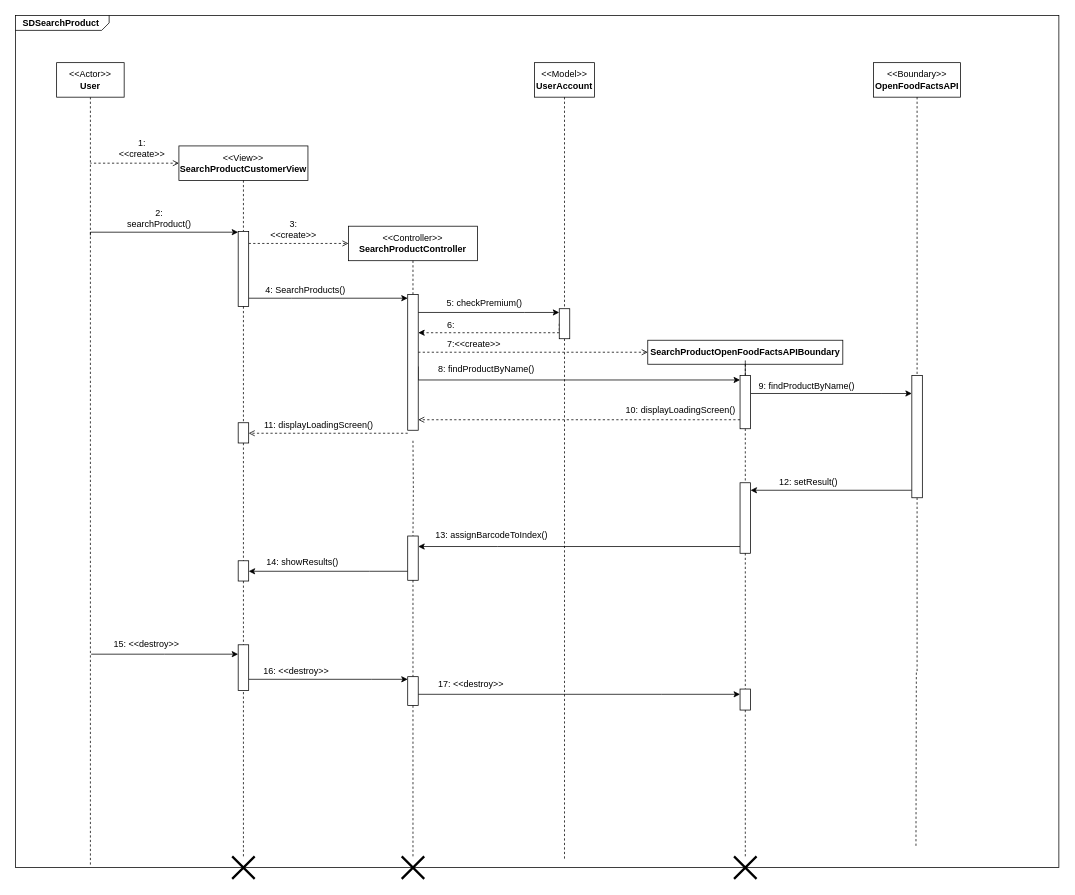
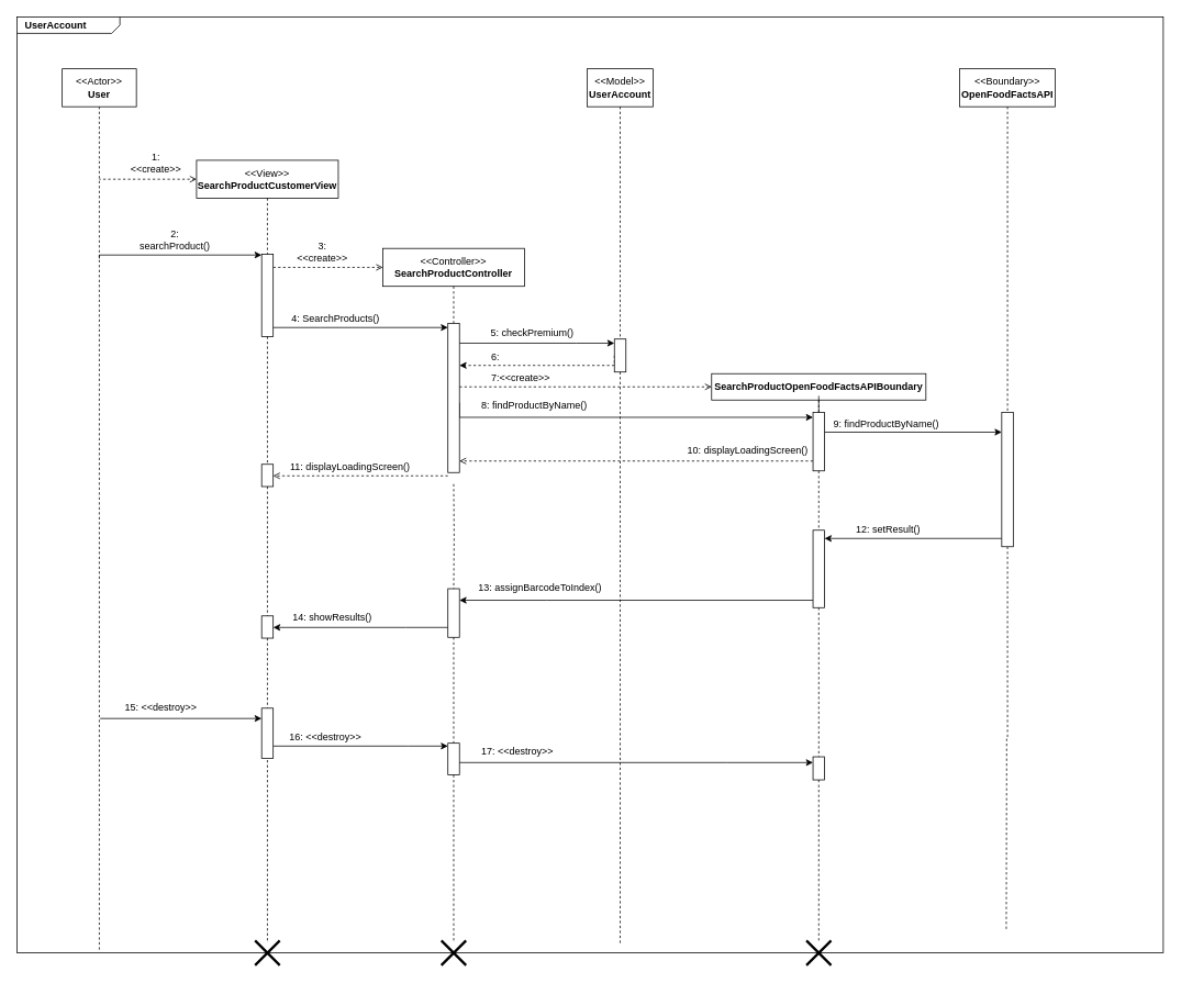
  <mxCell id="0" />
  <mxCell id="1" parent="0" />
  <mxCell id="2" style="edgeStyle=orthogonalEdgeStyle;rounded=0;orthogonalLoop=1;jettySize=auto;html=1;endArrow=none;endFill=0;dashed=1;" edge="1" parent="1" source="3"><mxGeometry relative="1" as="geometry"><mxPoint x="120" y="1155" as="targetPoint" /></mxGeometry></mxCell>
  <mxCell id="3" value="&amp;lt;&amp;lt;Actor&amp;gt;&amp;gt;&lt;br&gt;&lt;b&gt;User&lt;/b&gt;" style="rounded=0;whiteSpace=wrap;html=1;" vertex="1" parent="1"><mxGeometry x="75" y="83" width="90" height="46" as="geometry" /></mxCell>
  <mxCell id="4" style="edgeStyle=orthogonalEdgeStyle;rounded=0;orthogonalLoop=1;jettySize=auto;html=1;dashed=1;endArrow=none;endFill=0;startArrow=open;startFill=0;" edge="1" parent="1" source="5"><mxGeometry relative="1" as="geometry"><mxPoint x="120" y="217" as="targetPoint" /></mxGeometry></mxCell>
  <mxCell id="5" value="&amp;lt;&amp;lt;View&amp;gt;&amp;gt;&lt;br&gt;&lt;b&gt;SearchProductCustomerView&lt;/b&gt;" style="rounded=0;whiteSpace=wrap;html=1;" vertex="1" parent="1"><mxGeometry x="238" y="194" width="172" height="46" as="geometry" /></mxCell>
  <mxCell id="6" value="&amp;lt;&amp;lt;Controller&amp;gt;&amp;gt;&lt;br&gt;&lt;b&gt;SearchProductController&lt;/b&gt;" style="rounded=0;whiteSpace=wrap;html=1;" vertex="1" parent="1"><mxGeometry x="464" y="301" width="172" height="46" as="geometry" /></mxCell>
  <mxCell id="7" style="edgeStyle=orthogonalEdgeStyle;rounded=0;orthogonalLoop=1;jettySize=auto;html=1;dashed=1;endArrow=none;endFill=0;startArrow=none;" edge="1" parent="1" source="29"><mxGeometry relative="1" as="geometry"><mxPoint x="752" y="1146.8" as="targetPoint" /></mxGeometry></mxCell>
  <mxCell id="8" value="&amp;lt;&amp;lt;Model&amp;gt;&amp;gt;&lt;br&gt;&lt;b&gt;UserAccount&lt;/b&gt;" style="rounded=0;whiteSpace=wrap;html=1;" vertex="1" parent="1"><mxGeometry x="712" y="83" width="80" height="46" as="geometry" /></mxCell>
  <mxCell id="9" value="&lt;b&gt;SearchProductOpenFoodFactsAPIBoundary&lt;/b&gt;" style="rounded=0;whiteSpace=wrap;html=1;" vertex="1" parent="1"><mxGeometry x="863" y="453" width="260" height="32" as="geometry" /></mxCell>
  <mxCell id="10" style="edgeStyle=orthogonalEdgeStyle;rounded=0;orthogonalLoop=1;jettySize=auto;html=1;dashed=1;endArrow=none;endFill=0;startArrow=none;" edge="1" parent="1" source="39"><mxGeometry relative="1" as="geometry"><mxPoint x="1220.5" y="1129.4" as="targetPoint" /></mxGeometry></mxCell>
  <mxCell id="11" value="&amp;lt;&amp;lt;Boundary&amp;gt;&amp;gt;&lt;br&gt;&lt;b&gt;OpenFoodFactsAPI&lt;/b&gt;" style="rounded=0;whiteSpace=wrap;html=1;" vertex="1" parent="1"><mxGeometry x="1164" y="83" width="116" height="46" as="geometry" /></mxCell>
  <mxCell id="12" value="1:&lt;br&gt;&amp;lt;&amp;lt;create&amp;gt;&amp;gt;" style="text;html=1;strokeColor=none;fillColor=none;align=center;verticalAlign=middle;whiteSpace=wrap;rounded=0;" vertex="1" parent="1"><mxGeometry x="159" y="182" width="60" height="30" as="geometry" /></mxCell>
  <mxCell id="13" value="" style="edgeStyle=orthogonalEdgeStyle;rounded=0;orthogonalLoop=1;jettySize=auto;html=1;dashed=1;endArrow=none;endFill=0;" edge="1" parent="1" source="5" target="17"><mxGeometry relative="1" as="geometry"><mxPoint x="324" y="1164" as="targetPoint" /><mxPoint x="324" y="240" as="sourcePoint" /><Array as="points" /></mxGeometry></mxCell>
  <mxCell id="14" style="edgeStyle=orthogonalEdgeStyle;rounded=0;orthogonalLoop=1;jettySize=auto;html=1;startArrow=classic;startFill=1;endArrow=none;endFill=0;" edge="1" parent="1" source="17"><mxGeometry relative="1" as="geometry"><mxPoint x="120" y="313.2" as="targetPoint" /><Array as="points"><mxPoint x="120" y="309" /></Array></mxGeometry></mxCell>
  <mxCell id="15" style="edgeStyle=orthogonalEdgeStyle;rounded=0;orthogonalLoop=1;jettySize=auto;html=1;entryX=0;entryY=0.5;entryDx=0;entryDy=0;startArrow=none;startFill=0;endArrow=open;endFill=0;dashed=1;" edge="1" parent="1" source="17" target="6"><mxGeometry relative="1" as="geometry"><Array as="points"><mxPoint x="419" y="324" /><mxPoint x="419" y="324" /></Array></mxGeometry></mxCell>
  <mxCell id="16" style="edgeStyle=orthogonalEdgeStyle;rounded=0;orthogonalLoop=1;jettySize=auto;html=1;startArrow=none;startFill=0;endArrow=classic;endFill=1;" edge="1" parent="1" source="17" target="25"><mxGeometry relative="1" as="geometry"><Array as="points"><mxPoint x="388" y="397" /><mxPoint x="388" y="397" /></Array></mxGeometry></mxCell>
  <mxCell id="17" value="" style="rounded=0;whiteSpace=wrap;html=1;" vertex="1" parent="1"><mxGeometry x="317" y="308" width="14" height="100" as="geometry" /></mxCell>
  <mxCell id="18" value="2:&lt;br&gt;searchProduct()" style="text;html=1;strokeColor=none;fillColor=none;align=center;verticalAlign=middle;whiteSpace=wrap;rounded=0;" vertex="1" parent="1"><mxGeometry x="163" y="276" width="98" height="30" as="geometry" /></mxCell>
  <mxCell id="19" value="3:&lt;br&gt;&amp;lt;&amp;lt;create&amp;gt;&amp;gt;" style="text;html=1;strokeColor=none;fillColor=none;align=center;verticalAlign=middle;whiteSpace=wrap;rounded=0;" vertex="1" parent="1"><mxGeometry x="361" y="290" width="60" height="30" as="geometry" /></mxCell>
  <mxCell id="20" value="" style="edgeStyle=orthogonalEdgeStyle;rounded=0;orthogonalLoop=1;jettySize=auto;html=1;dashed=1;endArrow=none;endFill=0;" edge="1" parent="1" source="6" target="25"><mxGeometry relative="1" as="geometry"><mxPoint x="550" y="1161.8" as="targetPoint" /><mxPoint x="550" y="347" as="sourcePoint" /></mxGeometry></mxCell>
  <mxCell id="21" style="edgeStyle=orthogonalEdgeStyle;rounded=0;orthogonalLoop=1;jettySize=auto;html=1;startArrow=none;startFill=0;endArrow=classic;endFill=1;" edge="1" parent="1" source="25" target="29"><mxGeometry relative="1" as="geometry"><Array as="points"><mxPoint x="699" y="416" /><mxPoint x="699" y="416" /></Array></mxGeometry></mxCell>
  <mxCell id="22" style="edgeStyle=orthogonalEdgeStyle;rounded=0;orthogonalLoop=1;jettySize=auto;html=1;startArrow=none;startFill=0;endArrow=classic;endFill=1;" edge="1" parent="1" target="35"><mxGeometry relative="1" as="geometry"><mxPoint x="557" y="488" as="sourcePoint" /><Array as="points"><mxPoint x="557" y="506" /></Array></mxGeometry></mxCell>
  <mxCell id="23" style="edgeStyle=orthogonalEdgeStyle;rounded=0;orthogonalLoop=1;jettySize=auto;html=1;dashed=1;startArrow=none;startFill=0;endArrow=open;endFill=0;" edge="1" parent="1" target="43"><mxGeometry relative="1" as="geometry"><mxPoint x="543" y="577" as="sourcePoint" /><Array as="points"><mxPoint x="494" y="577" /><mxPoint x="494" y="577" /></Array></mxGeometry></mxCell>
  <mxCell id="24" style="edgeStyle=orthogonalEdgeStyle;rounded=0;orthogonalLoop=1;jettySize=auto;html=1;startArrow=none;startFill=0;endArrow=open;endFill=0;dashed=1;" edge="1" parent="1" source="25" target="9"><mxGeometry relative="1" as="geometry"><Array as="points"><mxPoint x="788" y="469" /><mxPoint x="788" y="469" /></Array></mxGeometry></mxCell>
  <mxCell id="25" value="" style="rounded=0;whiteSpace=wrap;html=1;" vertex="1" parent="1"><mxGeometry x="543" y="392" width="14" height="181" as="geometry" /></mxCell>
  <mxCell id="26" value="4: SearchProducts()" style="text;html=1;strokeColor=none;fillColor=none;align=center;verticalAlign=middle;whiteSpace=wrap;rounded=0;" vertex="1" parent="1"><mxGeometry x="346" y="373" width="122" height="28" as="geometry" /></mxCell>
  <mxCell id="27" value="" style="edgeStyle=orthogonalEdgeStyle;rounded=0;orthogonalLoop=1;jettySize=auto;html=1;dashed=1;endArrow=none;endFill=0;" edge="1" parent="1" source="8" target="29"><mxGeometry relative="1" as="geometry"><mxPoint x="752" y="1146.8" as="targetPoint" /><mxPoint x="752" y="129" as="sourcePoint" /></mxGeometry></mxCell>
  <mxCell id="28" style="edgeStyle=orthogonalEdgeStyle;rounded=0;orthogonalLoop=1;jettySize=auto;html=1;startArrow=none;startFill=0;endArrow=classic;endFill=1;dashed=1;exitX=0;exitY=0.5;exitDx=0;exitDy=0;" edge="1" parent="1" source="29" target="25"><mxGeometry relative="1" as="geometry"><mxPoint x="745" y="458" as="sourcePoint" /><mxPoint x="557" y="458" as="targetPoint" /><Array as="points"><mxPoint x="745" y="443" /></Array></mxGeometry></mxCell>
  <mxCell id="29" value="" style="rounded=0;whiteSpace=wrap;html=1;" vertex="1" parent="1"><mxGeometry x="745" y="411" width="14" height="40" as="geometry" /></mxCell>
  <mxCell id="30" value="5: checkPremium()" style="text;html=1;strokeColor=none;fillColor=none;align=center;verticalAlign=middle;whiteSpace=wrap;rounded=0;" vertex="1" parent="1"><mxGeometry x="590" y="392" width="111" height="23" as="geometry" /></mxCell>
  <mxCell id="31" value="6:" style="text;html=1;strokeColor=none;fillColor=none;align=center;verticalAlign=middle;whiteSpace=wrap;rounded=0;" vertex="1" parent="1"><mxGeometry x="571" y="418" width="60" height="30" as="geometry" /></mxCell>
  <mxCell id="32" value="" style="edgeStyle=orthogonalEdgeStyle;rounded=0;orthogonalLoop=1;jettySize=auto;html=1;dashed=1;endArrow=none;endFill=0;exitX=0.5;exitY=1;exitDx=0;exitDy=0;" edge="1" parent="1" source="9" target="35"><mxGeometry relative="1" as="geometry"><mxPoint x="988" y="1129" as="targetPoint" /><mxPoint x="1048" y="414" as="sourcePoint" /><Array as="points" /></mxGeometry></mxCell>
  <mxCell id="33" style="edgeStyle=orthogonalEdgeStyle;rounded=0;orthogonalLoop=1;jettySize=auto;html=1;startArrow=none;startFill=0;endArrow=classic;endFill=1;" edge="1" parent="1" source="35" target="39"><mxGeometry relative="1" as="geometry"><Array as="points"><mxPoint x="1174" y="524" /><mxPoint x="1174" y="524" /></Array></mxGeometry></mxCell>
  <mxCell id="34" style="edgeStyle=orthogonalEdgeStyle;rounded=0;orthogonalLoop=1;jettySize=auto;html=1;startArrow=none;startFill=0;endArrow=open;endFill=0;dashed=1;" edge="1" parent="1" source="35"><mxGeometry relative="1" as="geometry"><mxPoint x="557" y="559" as="targetPoint" /><Array as="points"><mxPoint x="662" y="559" /><mxPoint x="662" y="559" /></Array></mxGeometry></mxCell>
  <mxCell id="35" value="" style="rounded=0;whiteSpace=wrap;html=1;" vertex="1" parent="1"><mxGeometry x="986" y="500" width="14" height="71" as="geometry" /></mxCell>
  <mxCell id="36" value="8: findProductByName()" style="text;html=1;strokeColor=none;fillColor=none;align=center;verticalAlign=middle;whiteSpace=wrap;rounded=0;" vertex="1" parent="1"><mxGeometry x="569" y="477" width="158" height="30" as="geometry" /></mxCell>
  <mxCell id="37" value="" style="edgeStyle=orthogonalEdgeStyle;rounded=0;orthogonalLoop=1;jettySize=auto;html=1;dashed=1;endArrow=none;endFill=0;" edge="1" parent="1" source="11" target="39"><mxGeometry relative="1" as="geometry"><mxPoint x="1220.5" y="1129.4" as="targetPoint" /><mxPoint x="1222" y="129" as="sourcePoint" /></mxGeometry></mxCell>
  <mxCell id="38" style="edgeStyle=orthogonalEdgeStyle;rounded=0;orthogonalLoop=1;jettySize=auto;html=1;startArrow=none;startFill=0;endArrow=classic;endFill=1;" edge="1" parent="1" source="39" target="47"><mxGeometry relative="1" as="geometry"><Array as="points"><mxPoint x="1054" y="653" /><mxPoint x="1054" y="653" /></Array></mxGeometry></mxCell>
  <mxCell id="39" value="" style="rounded=0;whiteSpace=wrap;html=1;" vertex="1" parent="1"><mxGeometry x="1215" y="500" width="14" height="163" as="geometry" /></mxCell>
  <mxCell id="40" value="9: findProductByName()" style="text;html=1;strokeColor=none;fillColor=none;align=center;verticalAlign=middle;whiteSpace=wrap;rounded=0;" vertex="1" parent="1"><mxGeometry x="996" y="500" width="158" height="30" as="geometry" /></mxCell>
  <mxCell id="41" value="10: displayLoadingScreen()" style="text;html=1;strokeColor=none;fillColor=none;align=center;verticalAlign=middle;whiteSpace=wrap;rounded=0;" vertex="1" parent="1"><mxGeometry x="830" y="531" width="154" height="30" as="geometry" /></mxCell>
  <mxCell id="42" value="" style="edgeStyle=orthogonalEdgeStyle;rounded=0;orthogonalLoop=1;jettySize=auto;html=1;dashed=1;endArrow=none;endFill=0;startArrow=none;" edge="1" parent="1" source="17" target="43"><mxGeometry relative="1" as="geometry"><mxPoint x="324" y="1164" as="targetPoint" /><mxPoint x="324" y="408" as="sourcePoint" /><Array as="points" /></mxGeometry></mxCell>
  <mxCell id="43" value="" style="rounded=0;whiteSpace=wrap;html=1;" vertex="1" parent="1"><mxGeometry x="317" y="563" width="14" height="27" as="geometry" /></mxCell>
  <mxCell id="44" value="11: displayLoadingScreen()" style="text;html=1;strokeColor=none;fillColor=none;align=center;verticalAlign=middle;whiteSpace=wrap;rounded=0;" vertex="1" parent="1"><mxGeometry x="346" y="552" width="157" height="30" as="geometry" /></mxCell>
  <mxCell id="45" value="" style="edgeStyle=orthogonalEdgeStyle;rounded=0;orthogonalLoop=1;jettySize=auto;html=1;dashed=1;endArrow=none;endFill=0;startArrow=none;" edge="1" parent="1" source="35" target="47"><mxGeometry relative="1" as="geometry"><mxPoint x="988" y="1143" as="targetPoint" /><mxPoint x="993" y="571" as="sourcePoint" /><Array as="points" /></mxGeometry></mxCell>
  <mxCell id="46" style="edgeStyle=orthogonalEdgeStyle;rounded=0;orthogonalLoop=1;jettySize=auto;html=1;startArrow=none;startFill=0;endArrow=classic;endFill=1;" edge="1" parent="1" source="47" target="51"><mxGeometry relative="1" as="geometry"><Array as="points"><mxPoint x="663" y="728" /><mxPoint x="663" y="728" /></Array></mxGeometry></mxCell>
  <mxCell id="47" value="" style="rounded=0;whiteSpace=wrap;html=1;" vertex="1" parent="1"><mxGeometry x="986" y="643" width="14" height="94" as="geometry" /></mxCell>
  <mxCell id="48" value="12: setResult()" style="text;html=1;strokeColor=none;fillColor=none;align=center;verticalAlign=middle;whiteSpace=wrap;rounded=0;" vertex="1" parent="1"><mxGeometry x="1034" y="632" width="87" height="21" as="geometry" /></mxCell>
  <mxCell id="49" value="" style="edgeStyle=orthogonalEdgeStyle;rounded=0;orthogonalLoop=1;jettySize=auto;html=1;dashed=1;endArrow=none;endFill=0;startArrow=none;" edge="1" parent="1" target="51"><mxGeometry relative="1" as="geometry"><mxPoint x="550" y="1175.8" as="targetPoint" /><mxPoint x="550" y="587" as="sourcePoint" /></mxGeometry></mxCell>
  <mxCell id="50" style="edgeStyle=orthogonalEdgeStyle;rounded=0;orthogonalLoop=1;jettySize=auto;html=1;startArrow=none;startFill=0;endArrow=classic;endFill=1;" edge="1" parent="1" source="51" target="53"><mxGeometry relative="1" as="geometry"><Array as="points"><mxPoint x="492" y="761" /><mxPoint x="492" y="761" /></Array></mxGeometry></mxCell>
  <mxCell id="51" value="" style="rounded=0;whiteSpace=wrap;html=1;" vertex="1" parent="1"><mxGeometry x="543" y="714" width="14" height="59" as="geometry" /></mxCell>
  <mxCell id="52" value="" style="edgeStyle=orthogonalEdgeStyle;rounded=0;orthogonalLoop=1;jettySize=auto;html=1;dashed=1;endArrow=none;endFill=0;startArrow=none;" edge="1" parent="1" source="43" target="53"><mxGeometry relative="1" as="geometry"><mxPoint x="324" y="1178" as="targetPoint" /><mxPoint x="324" y="590" as="sourcePoint" /><Array as="points" /></mxGeometry></mxCell>
  <mxCell id="53" value="" style="rounded=0;whiteSpace=wrap;html=1;" vertex="1" parent="1"><mxGeometry x="317" y="747" width="14" height="27" as="geometry" /></mxCell>
  <mxCell id="54" value="13: assignBarcodeToIndex()" style="text;html=1;strokeColor=none;fillColor=none;align=center;verticalAlign=middle;whiteSpace=wrap;rounded=0;" vertex="1" parent="1"><mxGeometry x="579" y="701" width="152" height="24" as="geometry" /></mxCell>
  <mxCell id="55" value="14: showResults()" style="text;html=1;strokeColor=none;fillColor=none;align=center;verticalAlign=middle;whiteSpace=wrap;rounded=0;" vertex="1" parent="1"><mxGeometry x="351" y="737" width="104" height="23" as="geometry" /></mxCell>
  <mxCell id="56" value="7:&amp;lt;&amp;lt;create&amp;gt;&amp;gt;" style="text;html=1;strokeColor=none;fillColor=none;align=center;verticalAlign=middle;whiteSpace=wrap;rounded=0;" vertex="1" parent="1"><mxGeometry x="584" y="444" width="95" height="30" as="geometry" /></mxCell>
  <mxCell id="57" value="" style="edgeStyle=orthogonalEdgeStyle;rounded=0;orthogonalLoop=1;jettySize=auto;html=1;dashed=1;endArrow=none;endFill=0;startArrow=none;" edge="1" parent="1" source="53" target="60"><mxGeometry relative="1" as="geometry"><mxPoint x="324" y="1164" as="targetPoint" /><mxPoint x="324" y="774" as="sourcePoint" /><Array as="points" /></mxGeometry></mxCell>
  <mxCell id="58" style="edgeStyle=orthogonalEdgeStyle;rounded=0;orthogonalLoop=1;jettySize=auto;html=1;startArrow=classic;startFill=1;endArrow=none;endFill=0;" edge="1" parent="1" source="60"><mxGeometry relative="1" as="geometry"><mxPoint x="121" y="871.5" as="targetPoint" /><Array as="points"><mxPoint x="219" y="872" /></Array></mxGeometry></mxCell>
  <mxCell id="59" style="edgeStyle=orthogonalEdgeStyle;rounded=0;orthogonalLoop=1;jettySize=auto;html=1;startArrow=none;startFill=0;endArrow=classic;endFill=1;" edge="1" parent="1" source="60" target="64"><mxGeometry relative="1" as="geometry"><Array as="points"><mxPoint x="495" y="905" /><mxPoint x="495" y="905" /></Array></mxGeometry></mxCell>
  <mxCell id="60" value="" style="rounded=0;whiteSpace=wrap;html=1;" vertex="1" parent="1"><mxGeometry x="317" y="859" width="14" height="61" as="geometry" /></mxCell>
  <mxCell id="61" value="15: &amp;lt;&amp;lt;destroy&amp;gt;&amp;gt;" style="text;html=1;strokeColor=none;fillColor=none;align=center;verticalAlign=middle;whiteSpace=wrap;rounded=0;" vertex="1" parent="1"><mxGeometry x="140" y="844" width="110" height="30" as="geometry" /></mxCell>
  <mxCell id="62" value="" style="edgeStyle=orthogonalEdgeStyle;rounded=0;orthogonalLoop=1;jettySize=auto;html=1;dashed=1;endArrow=none;endFill=0;startArrow=none;" edge="1" parent="1" source="51" target="64"><mxGeometry relative="1" as="geometry"><mxPoint x="550" y="1161.8" as="targetPoint" /><mxPoint x="550" y="773" as="sourcePoint" /></mxGeometry></mxCell>
  <mxCell id="63" style="edgeStyle=orthogonalEdgeStyle;rounded=0;orthogonalLoop=1;jettySize=auto;html=1;startArrow=none;startFill=0;endArrow=classic;endFill=1;" edge="1" parent="1" source="64" target="67"><mxGeometry relative="1" as="geometry"><Array as="points"><mxPoint x="881" y="925" /><mxPoint x="881" y="925" /></Array></mxGeometry></mxCell>
  <mxCell id="64" value="" style="rounded=0;whiteSpace=wrap;html=1;" vertex="1" parent="1"><mxGeometry x="543" y="901.5" width="14" height="38.5" as="geometry" /></mxCell>
  <mxCell id="65" value="16: &amp;lt;&amp;lt;destroy&amp;gt;&amp;gt;" style="text;html=1;strokeColor=none;fillColor=none;align=center;verticalAlign=middle;whiteSpace=wrap;rounded=0;" vertex="1" parent="1"><mxGeometry x="346" y="882" width="97" height="26.5" as="geometry" /></mxCell>
  <mxCell id="66" value="" style="edgeStyle=orthogonalEdgeStyle;rounded=0;orthogonalLoop=1;jettySize=auto;html=1;dashed=1;endArrow=none;endFill=0;startArrow=none;" edge="1" parent="1" source="47" target="67"><mxGeometry relative="1" as="geometry"><mxPoint x="988" y="1129" as="targetPoint" /><mxPoint x="993" y="737" as="sourcePoint" /><Array as="points" /></mxGeometry></mxCell>
  <mxCell id="67" value="" style="rounded=0;whiteSpace=wrap;html=1;" vertex="1" parent="1"><mxGeometry x="986" y="918" width="14" height="28" as="geometry" /></mxCell>
  <mxCell id="68" value="17: &amp;lt;&amp;lt;destroy&amp;gt;&amp;gt;" style="text;html=1;strokeColor=none;fillColor=none;align=center;verticalAlign=middle;whiteSpace=wrap;rounded=0;" vertex="1" parent="1"><mxGeometry x="579" y="899" width="97" height="26.5" as="geometry" /></mxCell>
  <mxCell id="69" style="edgeStyle=orthogonalEdgeStyle;rounded=0;orthogonalLoop=1;jettySize=auto;html=1;startArrow=none;startFill=0;endArrow=none;endFill=0;dashed=1;" edge="1" parent="1" source="70" target="60"><mxGeometry relative="1" as="geometry"><mxPoint x="225" y="922" as="targetPoint" /><Array as="points"><mxPoint x="324" y="942" /><mxPoint x="324" y="942" /></Array></mxGeometry></mxCell>
  <mxCell id="70" value="" style="shape=umlDestroy;whiteSpace=wrap;html=1;strokeWidth=3;" vertex="1" parent="1"><mxGeometry x="309" y="1141" width="30" height="30" as="geometry" /></mxCell>
  <mxCell id="71" style="edgeStyle=orthogonalEdgeStyle;rounded=0;orthogonalLoop=1;jettySize=auto;html=1;dashed=1;startArrow=none;startFill=0;endArrow=none;endFill=0;" edge="1" parent="1" source="72" target="64"><mxGeometry relative="1" as="geometry" /></mxCell>
  <mxCell id="72" value="" style="shape=umlDestroy;whiteSpace=wrap;html=1;strokeWidth=3;" vertex="1" parent="1"><mxGeometry x="535" y="1141" width="30" height="30" as="geometry" /></mxCell>
  <mxCell id="73" style="edgeStyle=orthogonalEdgeStyle;rounded=0;orthogonalLoop=1;jettySize=auto;html=1;dashed=1;startArrow=none;startFill=0;endArrow=none;endFill=0;" edge="1" parent="1" source="74" target="67"><mxGeometry relative="1" as="geometry" /></mxCell>
  <mxCell id="74" value="" style="shape=umlDestroy;whiteSpace=wrap;html=1;strokeWidth=3;" vertex="1" parent="1"><mxGeometry x="978" y="1141" width="30" height="30" as="geometry" /></mxCell>
- <mxCell id="75" value="&lt;p style=&quot;margin:0px;margin-top:4px;margin-left:10px;text-align:left;&quot;&gt;&lt;b&gt;SDSearchProduct&lt;/b&gt;&lt;/p&gt;" style="html=1;shape=mxgraph.sysml.package;xSize=90;align=left;spacingLeft=10;overflow=fill;recursiveResize=0;fillOpacity=0;labelX=125.57;" vertex="1" parent="1"><mxGeometry x="20" y="20" width="1391" height="1136" as="geometry" /></mxCell>
+ <mxCell id="75" value="&lt;p style=&quot;margin:0px;margin-top:4px;margin-left:10px;text-align:left;&quot;&gt;&lt;b&gt;UserAccount&lt;/b&gt;&lt;/p&gt;" style="html=1;shape=mxgraph.sysml.package;xSize=90;align=left;spacingLeft=10;overflow=fill;recursiveResize=0;fillOpacity=0;labelX=125.57;" vertex="1" parent="1"><mxGeometry x="20" y="20" width="1391" height="1136" as="geometry" /></mxCell>
